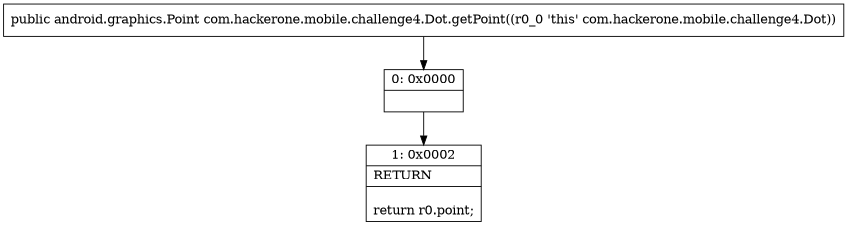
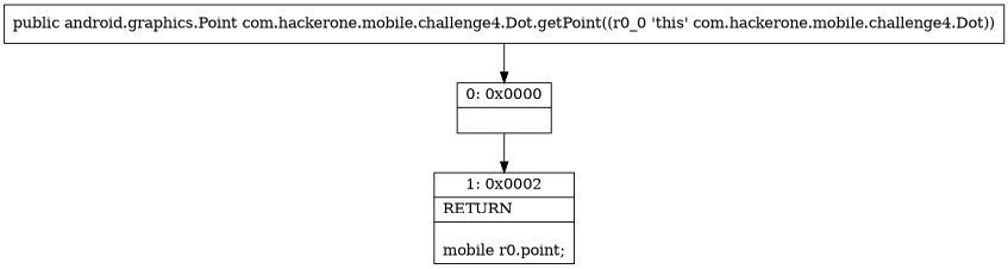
  digraph {
    node [shape=record]
    n1 [label="{0\:\ 0x0000|\l}"]
-   n2 [label="{1\:\ 0x0002|RETURN\l|\lreturn r0.point;\l}"]
+   n2 [label="{1\:\ 0x0002|RETURN\l|\lmobile r0.point;\l}"]
    n3 [label="{public android.graphics.Point com.hackerone.mobile.challenge4.Dot.getPoint((r0_0 'this' com.hackerone.mobile.challenge4.Dot)) }"]
    n1 -> n2
    n3 -> n1
  }
